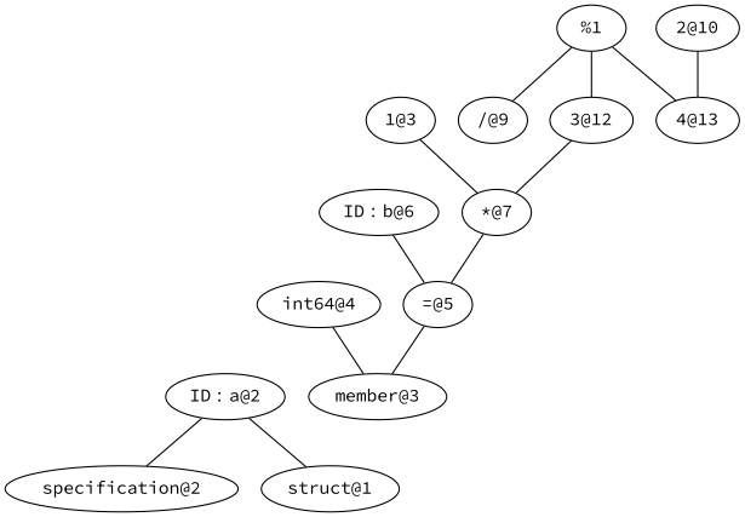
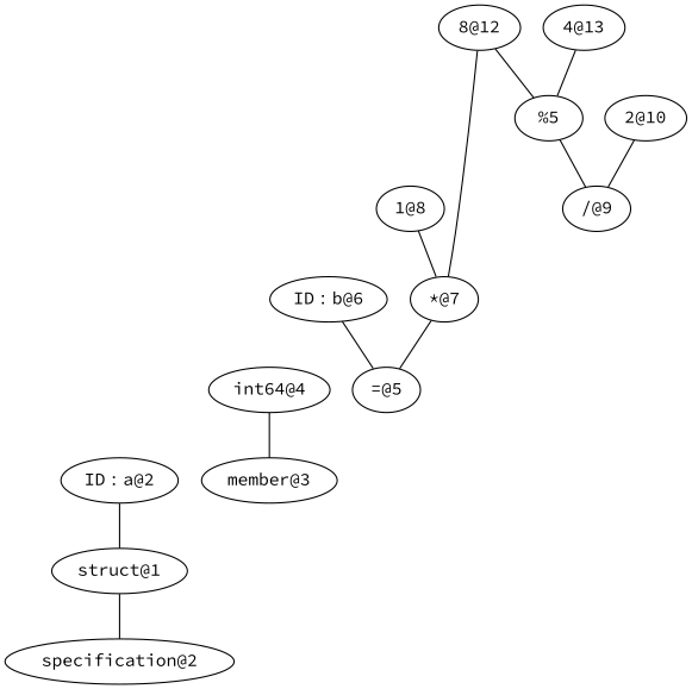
  graph {
    fontname="Source Code Pro"
    node [fontname="Source Code Pro"]
    edge [fontname="Source Code Pro"]
    n1 [label="specification@2"]
    "struct@1"
    "ID：a@2"
    "member@3"
    "int64@4"
    "=@5"
    "ID：b@6"
    "*@7"
-   "1@8" [label="1@3"]
+   "1@8"
    "/@9"
    "2@10"
-   "%5" [label="%1"]
-   "3@12"
+   "%5"
+   "3@12" [label="8@12"]
    "4@13"
    subgraph sub_1 {
      rank=same
      n1
    }
    subgraph sub_2 {
      rank=same
      "struct@1"
    }
    subgraph sub_3 {
      rank=same
      "ID：a@2"
      "member@3"
    }
    subgraph sub_4 {
      rank=same
      "int64@4"
      "=@5"
    }
    subgraph sub_5 {
      rank=same
      "ID：b@6"
      "*@7"
    }
    subgraph sub_6 {
      rank=same
      "1@8"
      "/@9"
    }
    subgraph sub_7 {
      rank=same
      "2@10"
      "%5"
    }
    subgraph sub_8 {
      rank=same
      "3@12"
      "4@13"
    }
-   "ID：a@2" -- n1
+   "struct@1" -- n1
    "ID：a@2" -- "struct@1"
    "int64@4" -- "member@3"
-   "=@5" -- "member@3"
    "ID：b@6" -- "=@5"
    "*@7" -- "=@5"
    "1@8" -- "*@7"
-   "2@10" -- "4@13"
+   "2@10" -- "/@9"
    "%5" -- "/@9"
    "3@12" -- "*@7"
    "3@12" -- "%5"
    "4@13" -- "%5"
  }
